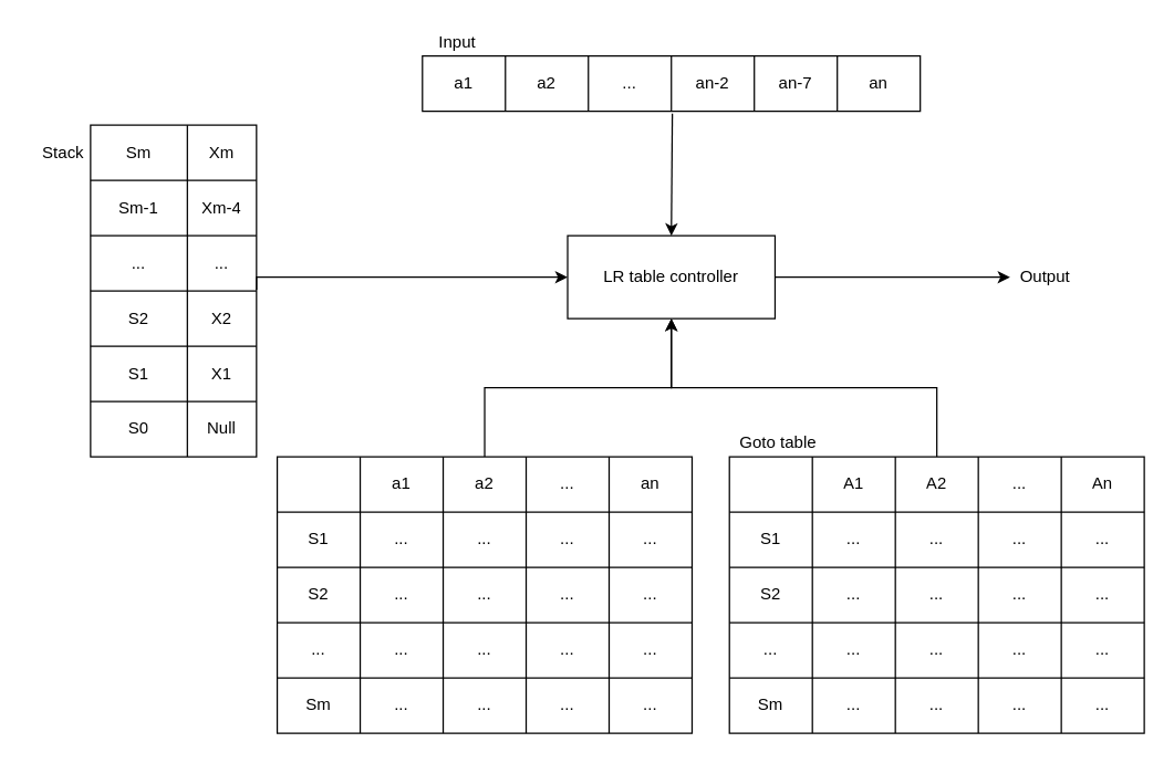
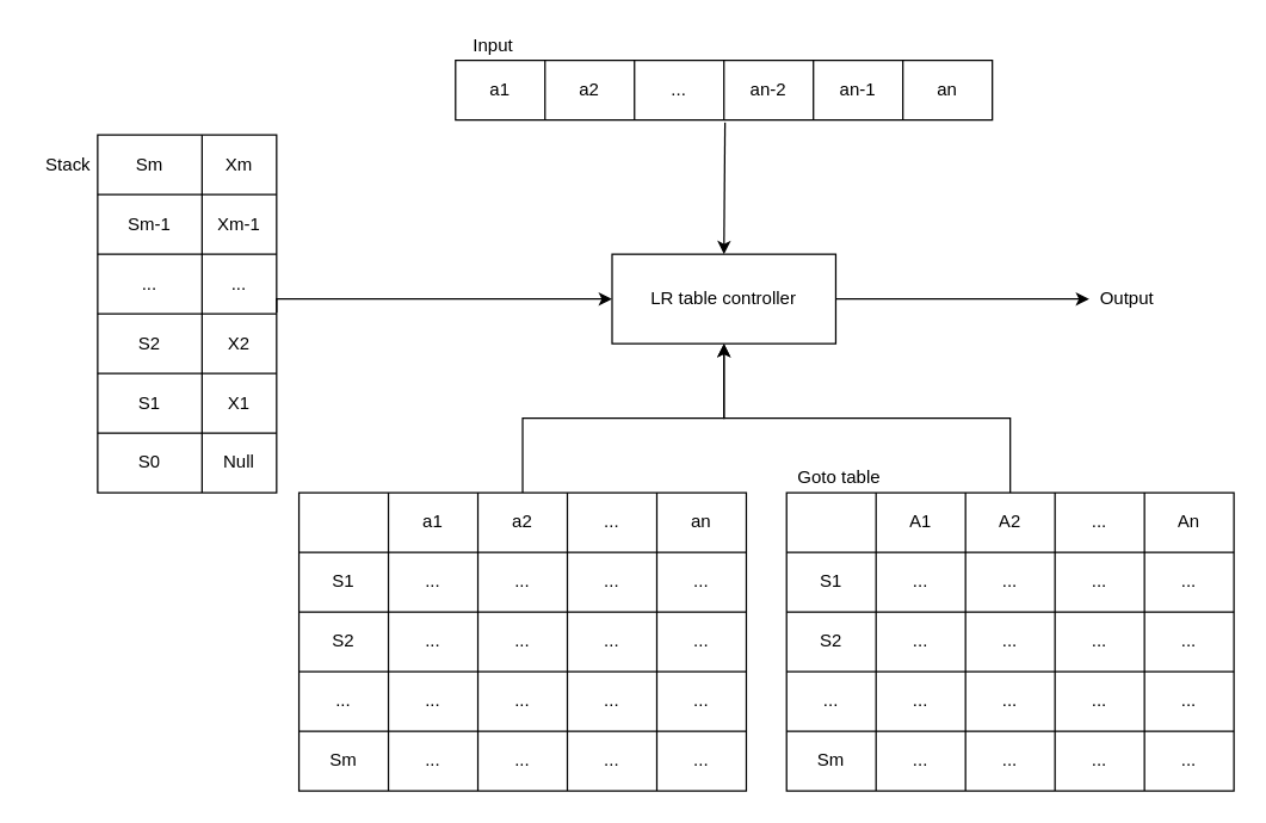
  <mxCell id="0" />
  <mxCell id="1" parent="0" />
  <mxCell id="2" value="LR table controller" style="rounded=0;whiteSpace=wrap;html=1;" vertex="1" parent="1"><mxGeometry x="410" y="170" width="150" height="60" as="geometry" /></mxCell>
  <mxCell id="3" value="Stack" style="text;html=1;align=center;verticalAlign=middle;resizable=0;points=[];autosize=1;" vertex="1" parent="1"><mxGeometry x="20" y="100" width="50" height="20" as="geometry" /></mxCell>
  <mxCell id="4" value="Input" style="text;html=1;align=center;verticalAlign=middle;resizable=0;points=[];autosize=1;" vertex="1" parent="1"><mxGeometry x="310" y="20" width="40" height="20" as="geometry" /></mxCell>
  <mxCell id="5" value="Goto table" style="text;html=1;align=center;verticalAlign=middle;resizable=0;points=[];autosize=1;" vertex="1" parent="1"><mxGeometry x="527" y="310" width="70" height="20" as="geometry" /></mxCell>
  <mxCell id="6" value="" style="endArrow=classic;html=1;" edge="1" parent="1"><mxGeometry width="50" height="50" relative="1" as="geometry"><mxPoint x="560" y="200" as="sourcePoint" /><mxPoint x="730" y="200" as="targetPoint" /></mxGeometry></mxCell>
  <mxCell id="7" value="" style="shape=table;html=1;whiteSpace=wrap;startSize=0;container=1;collapsible=0;childLayout=tableLayout;" vertex="1" parent="1"><mxGeometry x="65" y="90" width="120" height="240" as="geometry" /></mxCell>
  <mxCell id="8" value="" style="shape=partialRectangle;html=1;whiteSpace=wrap;collapsible=0;dropTarget=0;pointerEvents=0;fillColor=none;top=0;left=0;bottom=0;right=0;points=[[0,0.5],[1,0.5]];portConstraint=eastwest;" vertex="1" parent="7"><mxGeometry width="120" height="40" as="geometry" /></mxCell>
  <mxCell id="9" value="Sm" style="shape=partialRectangle;html=1;whiteSpace=wrap;connectable=0;overflow=hidden;fillColor=none;top=0;left=0;bottom=0;right=0;" vertex="1" parent="8"><mxGeometry width="70" height="40" as="geometry" /></mxCell>
  <mxCell id="10" value="Xm" style="shape=partialRectangle;html=1;whiteSpace=wrap;connectable=0;overflow=hidden;fillColor=none;top=0;left=0;bottom=0;right=0;" vertex="1" parent="8"><mxGeometry x="70" width="50" height="40" as="geometry" /></mxCell>
  <mxCell id="11" value="" style="shape=partialRectangle;html=1;whiteSpace=wrap;collapsible=0;dropTarget=0;pointerEvents=0;fillColor=none;top=0;left=0;bottom=0;right=0;points=[[0,0.5],[1,0.5]];portConstraint=eastwest;" vertex="1" parent="7"><mxGeometry y="40" width="120" height="40" as="geometry" /></mxCell>
  <mxCell id="12" value="Sm-1" style="shape=partialRectangle;html=1;whiteSpace=wrap;connectable=0;overflow=hidden;fillColor=none;top=0;left=0;bottom=0;right=0;" vertex="1" parent="11"><mxGeometry width="70" height="40" as="geometry" /></mxCell>
- <mxCell id="13" value="Xm-4" style="shape=partialRectangle;html=1;whiteSpace=wrap;connectable=0;overflow=hidden;fillColor=none;top=0;left=0;bottom=0;right=0;" vertex="1" parent="11"><mxGeometry x="70" width="50" height="40" as="geometry" /></mxCell>
+ <mxCell id="13" value="Xm-1" style="shape=partialRectangle;html=1;whiteSpace=wrap;connectable=0;overflow=hidden;fillColor=none;top=0;left=0;bottom=0;right=0;" vertex="1" parent="11"><mxGeometry x="70" width="50" height="40" as="geometry" /></mxCell>
  <mxCell id="14" value="" style="shape=partialRectangle;html=1;whiteSpace=wrap;collapsible=0;dropTarget=0;pointerEvents=0;fillColor=none;top=0;left=0;bottom=0;right=0;points=[[0,0.5],[1,0.5]];portConstraint=eastwest;" vertex="1" parent="7"><mxGeometry y="80" width="120" height="40" as="geometry" /></mxCell>
  <mxCell id="15" value="..." style="shape=partialRectangle;html=1;whiteSpace=wrap;connectable=0;overflow=hidden;fillColor=none;top=0;left=0;bottom=0;right=0;" vertex="1" parent="14"><mxGeometry width="70" height="40" as="geometry" /></mxCell>
  <mxCell id="16" value="..." style="shape=partialRectangle;html=1;whiteSpace=wrap;connectable=0;overflow=hidden;fillColor=none;top=0;left=0;bottom=0;right=0;" vertex="1" parent="14"><mxGeometry x="70" width="50" height="40" as="geometry" /></mxCell>
  <mxCell id="17" value="" style="shape=partialRectangle;html=1;whiteSpace=wrap;collapsible=0;dropTarget=0;pointerEvents=0;fillColor=none;top=0;left=0;bottom=0;right=0;points=[[0,0.5],[1,0.5]];portConstraint=eastwest;" vertex="1" parent="7"><mxGeometry y="120" width="120" height="40" as="geometry" /></mxCell>
  <mxCell id="18" value="S2" style="shape=partialRectangle;html=1;whiteSpace=wrap;connectable=0;overflow=hidden;fillColor=none;top=0;left=0;bottom=0;right=0;" vertex="1" parent="17"><mxGeometry width="70" height="40" as="geometry" /></mxCell>
  <mxCell id="19" value="X2" style="shape=partialRectangle;html=1;whiteSpace=wrap;connectable=0;overflow=hidden;fillColor=none;top=0;left=0;bottom=0;right=0;" vertex="1" parent="17"><mxGeometry x="70" width="50" height="40" as="geometry" /></mxCell>
  <mxCell id="20" value="" style="shape=partialRectangle;html=1;whiteSpace=wrap;collapsible=0;dropTarget=0;pointerEvents=0;fillColor=none;top=0;left=0;bottom=0;right=0;points=[[0,0.5],[1,0.5]];portConstraint=eastwest;" vertex="1" parent="7"><mxGeometry y="160" width="120" height="40" as="geometry" /></mxCell>
  <mxCell id="21" value="S1" style="shape=partialRectangle;html=1;whiteSpace=wrap;connectable=0;overflow=hidden;fillColor=none;top=0;left=0;bottom=0;right=0;" vertex="1" parent="20"><mxGeometry width="70" height="40" as="geometry" /></mxCell>
  <mxCell id="22" value="X1" style="shape=partialRectangle;html=1;whiteSpace=wrap;connectable=0;overflow=hidden;fillColor=none;top=0;left=0;bottom=0;right=0;" vertex="1" parent="20"><mxGeometry x="70" width="50" height="40" as="geometry" /></mxCell>
  <mxCell id="23" value="" style="shape=partialRectangle;html=1;whiteSpace=wrap;collapsible=0;dropTarget=0;pointerEvents=0;fillColor=none;top=0;left=0;bottom=0;right=0;points=[[0,0.5],[1,0.5]];portConstraint=eastwest;" vertex="1" parent="7"><mxGeometry y="200" width="120" height="40" as="geometry" /></mxCell>
  <mxCell id="24" value="S0" style="shape=partialRectangle;html=1;whiteSpace=wrap;connectable=0;overflow=hidden;fillColor=none;top=0;left=0;bottom=0;right=0;" vertex="1" parent="23"><mxGeometry width="70" height="40" as="geometry" /></mxCell>
  <mxCell id="25" value="Null" style="shape=partialRectangle;html=1;whiteSpace=wrap;connectable=0;overflow=hidden;fillColor=none;top=0;left=0;bottom=0;right=0;" vertex="1" parent="23"><mxGeometry x="70" width="50" height="40" as="geometry" /></mxCell>
  <mxCell id="26" style="edgeStyle=orthogonalEdgeStyle;rounded=0;orthogonalLoop=1;jettySize=auto;html=1;" edge="1" parent="1" source="27"><mxGeometry relative="1" as="geometry"><mxPoint x="485" y="230" as="targetPoint" /><Array as="points"><mxPoint x="350" y="280" /><mxPoint x="485" y="280" /><mxPoint x="485" y="230" /></Array></mxGeometry></mxCell>
  <mxCell id="27" value="" style="shape=table;html=1;whiteSpace=wrap;startSize=0;container=1;collapsible=0;childLayout=tableLayout;" vertex="1" parent="1"><mxGeometry x="200" y="330" width="300" height="200" as="geometry" /></mxCell>
  <mxCell id="28" value="" style="shape=partialRectangle;html=1;whiteSpace=wrap;collapsible=0;dropTarget=0;pointerEvents=0;fillColor=none;top=0;left=0;bottom=0;right=0;points=[[0,0.5],[1,0.5]];portConstraint=eastwest;" vertex="1" parent="27"><mxGeometry width="300" height="40" as="geometry" /></mxCell>
  <mxCell id="29" value="" style="shape=partialRectangle;html=1;whiteSpace=wrap;connectable=0;overflow=hidden;fillColor=none;top=0;left=0;bottom=0;right=0;" vertex="1" parent="28"><mxGeometry width="60" height="40" as="geometry" /></mxCell>
  <mxCell id="30" value="a1" style="shape=partialRectangle;html=1;whiteSpace=wrap;connectable=0;overflow=hidden;fillColor=none;top=0;left=0;bottom=0;right=0;" vertex="1" parent="28"><mxGeometry x="60" width="60" height="40" as="geometry" /></mxCell>
  <mxCell id="31" value="a2" style="shape=partialRectangle;html=1;whiteSpace=wrap;connectable=0;overflow=hidden;fillColor=none;top=0;left=0;bottom=0;right=0;" vertex="1" parent="28"><mxGeometry x="120" width="60" height="40" as="geometry" /></mxCell>
  <mxCell id="32" value="..." style="shape=partialRectangle;html=1;whiteSpace=wrap;connectable=0;overflow=hidden;fillColor=none;top=0;left=0;bottom=0;right=0;" vertex="1" parent="28"><mxGeometry x="180" width="60" height="40" as="geometry" /></mxCell>
  <mxCell id="33" value="an" style="shape=partialRectangle;html=1;whiteSpace=wrap;connectable=0;overflow=hidden;fillColor=none;top=0;left=0;bottom=0;right=0;" vertex="1" parent="28"><mxGeometry x="240" width="60" height="40" as="geometry" /></mxCell>
  <mxCell id="34" value="" style="shape=partialRectangle;html=1;whiteSpace=wrap;collapsible=0;dropTarget=0;pointerEvents=0;fillColor=none;top=0;left=0;bottom=0;right=0;points=[[0,0.5],[1,0.5]];portConstraint=eastwest;" vertex="1" parent="27"><mxGeometry y="40" width="300" height="40" as="geometry" /></mxCell>
  <mxCell id="35" value="S1" style="shape=partialRectangle;html=1;whiteSpace=wrap;connectable=0;overflow=hidden;fillColor=none;top=0;left=0;bottom=0;right=0;" vertex="1" parent="34"><mxGeometry width="60" height="40" as="geometry" /></mxCell>
  <mxCell id="36" value="..." style="shape=partialRectangle;html=1;whiteSpace=wrap;connectable=0;overflow=hidden;fillColor=none;top=0;left=0;bottom=0;right=0;" vertex="1" parent="34"><mxGeometry x="60" width="60" height="40" as="geometry" /></mxCell>
  <mxCell id="37" value="..." style="shape=partialRectangle;html=1;whiteSpace=wrap;connectable=0;overflow=hidden;fillColor=none;top=0;left=0;bottom=0;right=0;" vertex="1" parent="34"><mxGeometry x="120" width="60" height="40" as="geometry" /></mxCell>
  <mxCell id="38" value="..." style="shape=partialRectangle;html=1;whiteSpace=wrap;connectable=0;overflow=hidden;fillColor=none;top=0;left=0;bottom=0;right=0;" vertex="1" parent="34"><mxGeometry x="180" width="60" height="40" as="geometry" /></mxCell>
  <mxCell id="39" value="..." style="shape=partialRectangle;html=1;whiteSpace=wrap;connectable=0;overflow=hidden;fillColor=none;top=0;left=0;bottom=0;right=0;" vertex="1" parent="34"><mxGeometry x="240" width="60" height="40" as="geometry" /></mxCell>
  <mxCell id="40" value="" style="shape=partialRectangle;html=1;whiteSpace=wrap;collapsible=0;dropTarget=0;pointerEvents=0;fillColor=none;top=0;left=0;bottom=0;right=0;points=[[0,0.5],[1,0.5]];portConstraint=eastwest;" vertex="1" parent="27"><mxGeometry y="80" width="300" height="40" as="geometry" /></mxCell>
  <mxCell id="41" value="S2" style="shape=partialRectangle;html=1;whiteSpace=wrap;connectable=0;overflow=hidden;fillColor=none;top=0;left=0;bottom=0;right=0;" vertex="1" parent="40"><mxGeometry width="60" height="40" as="geometry" /></mxCell>
  <mxCell id="42" value="..." style="shape=partialRectangle;html=1;whiteSpace=wrap;connectable=0;overflow=hidden;fillColor=none;top=0;left=0;bottom=0;right=0;" vertex="1" parent="40"><mxGeometry x="60" width="60" height="40" as="geometry" /></mxCell>
  <mxCell id="43" value="..." style="shape=partialRectangle;html=1;whiteSpace=wrap;connectable=0;overflow=hidden;fillColor=none;top=0;left=0;bottom=0;right=0;" vertex="1" parent="40"><mxGeometry x="120" width="60" height="40" as="geometry" /></mxCell>
  <mxCell id="44" value="..." style="shape=partialRectangle;html=1;whiteSpace=wrap;connectable=0;overflow=hidden;fillColor=none;top=0;left=0;bottom=0;right=0;" vertex="1" parent="40"><mxGeometry x="180" width="60" height="40" as="geometry" /></mxCell>
  <mxCell id="45" value="..." style="shape=partialRectangle;html=1;whiteSpace=wrap;connectable=0;overflow=hidden;fillColor=none;top=0;left=0;bottom=0;right=0;" vertex="1" parent="40"><mxGeometry x="240" width="60" height="40" as="geometry" /></mxCell>
  <mxCell id="46" value="" style="shape=partialRectangle;html=1;whiteSpace=wrap;collapsible=0;dropTarget=0;pointerEvents=0;fillColor=none;top=0;left=0;bottom=0;right=0;points=[[0,0.5],[1,0.5]];portConstraint=eastwest;" vertex="1" parent="27"><mxGeometry y="120" width="300" height="40" as="geometry" /></mxCell>
  <mxCell id="47" value="..." style="shape=partialRectangle;html=1;whiteSpace=wrap;connectable=0;overflow=hidden;fillColor=none;top=0;left=0;bottom=0;right=0;" vertex="1" parent="46"><mxGeometry width="60" height="40" as="geometry" /></mxCell>
  <mxCell id="48" value="..." style="shape=partialRectangle;html=1;whiteSpace=wrap;connectable=0;overflow=hidden;fillColor=none;top=0;left=0;bottom=0;right=0;" vertex="1" parent="46"><mxGeometry x="60" width="60" height="40" as="geometry" /></mxCell>
  <mxCell id="49" value="..." style="shape=partialRectangle;html=1;whiteSpace=wrap;connectable=0;overflow=hidden;fillColor=none;top=0;left=0;bottom=0;right=0;" vertex="1" parent="46"><mxGeometry x="120" width="60" height="40" as="geometry" /></mxCell>
  <mxCell id="50" value="..." style="shape=partialRectangle;html=1;whiteSpace=wrap;connectable=0;overflow=hidden;fillColor=none;top=0;left=0;bottom=0;right=0;" vertex="1" parent="46"><mxGeometry x="180" width="60" height="40" as="geometry" /></mxCell>
  <mxCell id="51" value="..." style="shape=partialRectangle;html=1;whiteSpace=wrap;connectable=0;overflow=hidden;fillColor=none;top=0;left=0;bottom=0;right=0;" vertex="1" parent="46"><mxGeometry x="240" width="60" height="40" as="geometry" /></mxCell>
  <mxCell id="52" value="" style="shape=partialRectangle;html=1;whiteSpace=wrap;collapsible=0;dropTarget=0;pointerEvents=0;fillColor=none;top=0;left=0;bottom=0;right=0;points=[[0,0.5],[1,0.5]];portConstraint=eastwest;" vertex="1" parent="27"><mxGeometry y="160" width="300" height="40" as="geometry" /></mxCell>
  <mxCell id="53" value="Sm" style="shape=partialRectangle;html=1;whiteSpace=wrap;connectable=0;overflow=hidden;fillColor=none;top=0;left=0;bottom=0;right=0;" vertex="1" parent="52"><mxGeometry width="60" height="40" as="geometry" /></mxCell>
  <mxCell id="54" value="..." style="shape=partialRectangle;html=1;whiteSpace=wrap;connectable=0;overflow=hidden;fillColor=none;top=0;left=0;bottom=0;right=0;" vertex="1" parent="52"><mxGeometry x="60" width="60" height="40" as="geometry" /></mxCell>
  <mxCell id="55" value="..." style="shape=partialRectangle;html=1;whiteSpace=wrap;connectable=0;overflow=hidden;fillColor=none;top=0;left=0;bottom=0;right=0;" vertex="1" parent="52"><mxGeometry x="120" width="60" height="40" as="geometry" /></mxCell>
  <mxCell id="56" value="..." style="shape=partialRectangle;html=1;whiteSpace=wrap;connectable=0;overflow=hidden;fillColor=none;top=0;left=0;bottom=0;right=0;" vertex="1" parent="52"><mxGeometry x="180" width="60" height="40" as="geometry" /></mxCell>
  <mxCell id="57" value="..." style="shape=partialRectangle;html=1;whiteSpace=wrap;connectable=0;overflow=hidden;fillColor=none;top=0;left=0;bottom=0;right=0;" vertex="1" parent="52"><mxGeometry x="240" width="60" height="40" as="geometry" /></mxCell>
  <mxCell id="58" style="edgeStyle=orthogonalEdgeStyle;rounded=0;orthogonalLoop=1;jettySize=auto;html=1;entryX=0.5;entryY=1;entryDx=0;entryDy=0;" edge="1" parent="1" source="59" target="2"><mxGeometry relative="1" as="geometry" /></mxCell>
  <mxCell id="59" value="" style="shape=table;html=1;whiteSpace=wrap;startSize=0;container=1;collapsible=0;childLayout=tableLayout;" vertex="1" parent="1"><mxGeometry x="527" y="330" width="300" height="200" as="geometry" /></mxCell>
  <mxCell id="60" value="" style="shape=partialRectangle;html=1;whiteSpace=wrap;collapsible=0;dropTarget=0;pointerEvents=0;fillColor=none;top=0;left=0;bottom=0;right=0;points=[[0,0.5],[1,0.5]];portConstraint=eastwest;" vertex="1" parent="59"><mxGeometry width="300" height="40" as="geometry" /></mxCell>
  <mxCell id="61" value="" style="shape=partialRectangle;html=1;whiteSpace=wrap;connectable=0;overflow=hidden;fillColor=none;top=0;left=0;bottom=0;right=0;" vertex="1" parent="60"><mxGeometry width="60" height="40" as="geometry" /></mxCell>
  <mxCell id="62" value="A1" style="shape=partialRectangle;html=1;whiteSpace=wrap;connectable=0;overflow=hidden;fillColor=none;top=0;left=0;bottom=0;right=0;" vertex="1" parent="60"><mxGeometry x="60" width="60" height="40" as="geometry" /></mxCell>
  <mxCell id="63" value="A2" style="shape=partialRectangle;html=1;whiteSpace=wrap;connectable=0;overflow=hidden;fillColor=none;top=0;left=0;bottom=0;right=0;" vertex="1" parent="60"><mxGeometry x="120" width="60" height="40" as="geometry" /></mxCell>
  <mxCell id="64" value="..." style="shape=partialRectangle;html=1;whiteSpace=wrap;connectable=0;overflow=hidden;fillColor=none;top=0;left=0;bottom=0;right=0;" vertex="1" parent="60"><mxGeometry x="180" width="60" height="40" as="geometry" /></mxCell>
  <mxCell id="65" value="An" style="shape=partialRectangle;html=1;whiteSpace=wrap;connectable=0;overflow=hidden;fillColor=none;top=0;left=0;bottom=0;right=0;" vertex="1" parent="60"><mxGeometry x="240" width="60" height="40" as="geometry" /></mxCell>
  <mxCell id="66" value="" style="shape=partialRectangle;html=1;whiteSpace=wrap;collapsible=0;dropTarget=0;pointerEvents=0;fillColor=none;top=0;left=0;bottom=0;right=0;points=[[0,0.5],[1,0.5]];portConstraint=eastwest;" vertex="1" parent="59"><mxGeometry y="40" width="300" height="40" as="geometry" /></mxCell>
  <mxCell id="67" value="S1" style="shape=partialRectangle;html=1;whiteSpace=wrap;connectable=0;overflow=hidden;fillColor=none;top=0;left=0;bottom=0;right=0;" vertex="1" parent="66"><mxGeometry width="60" height="40" as="geometry" /></mxCell>
  <mxCell id="68" value="..." style="shape=partialRectangle;html=1;whiteSpace=wrap;connectable=0;overflow=hidden;fillColor=none;top=0;left=0;bottom=0;right=0;" vertex="1" parent="66"><mxGeometry x="60" width="60" height="40" as="geometry" /></mxCell>
  <mxCell id="69" value="..." style="shape=partialRectangle;html=1;whiteSpace=wrap;connectable=0;overflow=hidden;fillColor=none;top=0;left=0;bottom=0;right=0;" vertex="1" parent="66"><mxGeometry x="120" width="60" height="40" as="geometry" /></mxCell>
  <mxCell id="70" value="..." style="shape=partialRectangle;html=1;whiteSpace=wrap;connectable=0;overflow=hidden;fillColor=none;top=0;left=0;bottom=0;right=0;" vertex="1" parent="66"><mxGeometry x="180" width="60" height="40" as="geometry" /></mxCell>
  <mxCell id="71" value="..." style="shape=partialRectangle;html=1;whiteSpace=wrap;connectable=0;overflow=hidden;fillColor=none;top=0;left=0;bottom=0;right=0;" vertex="1" parent="66"><mxGeometry x="240" width="60" height="40" as="geometry" /></mxCell>
  <mxCell id="72" value="" style="shape=partialRectangle;html=1;whiteSpace=wrap;collapsible=0;dropTarget=0;pointerEvents=0;fillColor=none;top=0;left=0;bottom=0;right=0;points=[[0,0.5],[1,0.5]];portConstraint=eastwest;" vertex="1" parent="59"><mxGeometry y="80" width="300" height="40" as="geometry" /></mxCell>
  <mxCell id="73" value="S2" style="shape=partialRectangle;html=1;whiteSpace=wrap;connectable=0;overflow=hidden;fillColor=none;top=0;left=0;bottom=0;right=0;" vertex="1" parent="72"><mxGeometry width="60" height="40" as="geometry" /></mxCell>
  <mxCell id="74" value="..." style="shape=partialRectangle;html=1;whiteSpace=wrap;connectable=0;overflow=hidden;fillColor=none;top=0;left=0;bottom=0;right=0;" vertex="1" parent="72"><mxGeometry x="60" width="60" height="40" as="geometry" /></mxCell>
  <mxCell id="75" value="..." style="shape=partialRectangle;html=1;whiteSpace=wrap;connectable=0;overflow=hidden;fillColor=none;top=0;left=0;bottom=0;right=0;" vertex="1" parent="72"><mxGeometry x="120" width="60" height="40" as="geometry" /></mxCell>
  <mxCell id="76" value="..." style="shape=partialRectangle;html=1;whiteSpace=wrap;connectable=0;overflow=hidden;fillColor=none;top=0;left=0;bottom=0;right=0;" vertex="1" parent="72"><mxGeometry x="180" width="60" height="40" as="geometry" /></mxCell>
  <mxCell id="77" value="..." style="shape=partialRectangle;html=1;whiteSpace=wrap;connectable=0;overflow=hidden;fillColor=none;top=0;left=0;bottom=0;right=0;" vertex="1" parent="72"><mxGeometry x="240" width="60" height="40" as="geometry" /></mxCell>
  <mxCell id="78" value="" style="shape=partialRectangle;html=1;whiteSpace=wrap;collapsible=0;dropTarget=0;pointerEvents=0;fillColor=none;top=0;left=0;bottom=0;right=0;points=[[0,0.5],[1,0.5]];portConstraint=eastwest;" vertex="1" parent="59"><mxGeometry y="120" width="300" height="40" as="geometry" /></mxCell>
  <mxCell id="79" value="..." style="shape=partialRectangle;html=1;whiteSpace=wrap;connectable=0;overflow=hidden;fillColor=none;top=0;left=0;bottom=0;right=0;" vertex="1" parent="78"><mxGeometry width="60" height="40" as="geometry" /></mxCell>
  <mxCell id="80" value="..." style="shape=partialRectangle;html=1;whiteSpace=wrap;connectable=0;overflow=hidden;fillColor=none;top=0;left=0;bottom=0;right=0;" vertex="1" parent="78"><mxGeometry x="60" width="60" height="40" as="geometry" /></mxCell>
  <mxCell id="81" value="..." style="shape=partialRectangle;html=1;whiteSpace=wrap;connectable=0;overflow=hidden;fillColor=none;top=0;left=0;bottom=0;right=0;" vertex="1" parent="78"><mxGeometry x="120" width="60" height="40" as="geometry" /></mxCell>
  <mxCell id="82" value="..." style="shape=partialRectangle;html=1;whiteSpace=wrap;connectable=0;overflow=hidden;fillColor=none;top=0;left=0;bottom=0;right=0;" vertex="1" parent="78"><mxGeometry x="180" width="60" height="40" as="geometry" /></mxCell>
  <mxCell id="83" value="..." style="shape=partialRectangle;html=1;whiteSpace=wrap;connectable=0;overflow=hidden;fillColor=none;top=0;left=0;bottom=0;right=0;" vertex="1" parent="78"><mxGeometry x="240" width="60" height="40" as="geometry" /></mxCell>
  <mxCell id="84" value="" style="shape=partialRectangle;html=1;whiteSpace=wrap;collapsible=0;dropTarget=0;pointerEvents=0;fillColor=none;top=0;left=0;bottom=0;right=0;points=[[0,0.5],[1,0.5]];portConstraint=eastwest;" vertex="1" parent="59"><mxGeometry y="160" width="300" height="40" as="geometry" /></mxCell>
  <mxCell id="85" value="Sm" style="shape=partialRectangle;html=1;whiteSpace=wrap;connectable=0;overflow=hidden;fillColor=none;top=0;left=0;bottom=0;right=0;" vertex="1" parent="84"><mxGeometry width="60" height="40" as="geometry" /></mxCell>
  <mxCell id="86" value="..." style="shape=partialRectangle;html=1;whiteSpace=wrap;connectable=0;overflow=hidden;fillColor=none;top=0;left=0;bottom=0;right=0;" vertex="1" parent="84"><mxGeometry x="60" width="60" height="40" as="geometry" /></mxCell>
  <mxCell id="87" value="..." style="shape=partialRectangle;html=1;whiteSpace=wrap;connectable=0;overflow=hidden;fillColor=none;top=0;left=0;bottom=0;right=0;" vertex="1" parent="84"><mxGeometry x="120" width="60" height="40" as="geometry" /></mxCell>
  <mxCell id="88" value="..." style="shape=partialRectangle;html=1;whiteSpace=wrap;connectable=0;overflow=hidden;fillColor=none;top=0;left=0;bottom=0;right=0;" vertex="1" parent="84"><mxGeometry x="180" width="60" height="40" as="geometry" /></mxCell>
  <mxCell id="89" value="..." style="shape=partialRectangle;html=1;whiteSpace=wrap;connectable=0;overflow=hidden;fillColor=none;top=0;left=0;bottom=0;right=0;" vertex="1" parent="84"><mxGeometry x="240" width="60" height="40" as="geometry" /></mxCell>
  <mxCell id="90" value="Output" style="text;html=1;align=center;verticalAlign=middle;resizable=0;points=[];autosize=1;" vertex="1" parent="1"><mxGeometry x="730" y="190" width="50" height="20" as="geometry" /></mxCell>
  <mxCell id="91" style="edgeStyle=orthogonalEdgeStyle;rounded=0;orthogonalLoop=1;jettySize=auto;html=1;entryX=0;entryY=0.5;entryDx=0;entryDy=0;exitX=1;exitY=-0.021;exitDx=0;exitDy=0;exitPerimeter=0;" edge="1" parent="1" source="17" target="2"><mxGeometry relative="1" as="geometry"><Array as="points"><mxPoint x="185" y="200" /></Array></mxGeometry></mxCell>
  <mxCell id="92" value="" style="endArrow=classic;html=1;exitX=0.502;exitY=1.042;exitDx=0;exitDy=0;exitPerimeter=0;entryX=0.5;entryY=0;entryDx=0;entryDy=0;" edge="1" parent="1" source="94" target="2"><mxGeometry width="50" height="50" relative="1" as="geometry"><mxPoint x="420" y="120" as="sourcePoint" /><mxPoint x="380" y="100" as="targetPoint" /></mxGeometry></mxCell>
  <mxCell id="93" value="" style="shape=table;html=1;whiteSpace=wrap;startSize=0;container=1;collapsible=0;childLayout=tableLayout;" vertex="1" parent="1"><mxGeometry x="305" y="40" width="360" height="40" as="geometry" /></mxCell>
  <mxCell id="94" value="" style="shape=partialRectangle;html=1;whiteSpace=wrap;collapsible=0;dropTarget=0;pointerEvents=0;fillColor=none;top=0;left=0;bottom=0;right=0;points=[[0,0.5],[1,0.5]];portConstraint=eastwest;" vertex="1" parent="93"><mxGeometry width="360" height="40" as="geometry" /></mxCell>
  <mxCell id="95" value="a1" style="shape=partialRectangle;html=1;whiteSpace=wrap;connectable=0;overflow=hidden;fillColor=none;top=0;left=0;bottom=0;right=0;" vertex="1" parent="94"><mxGeometry width="60" height="40" as="geometry" /></mxCell>
  <mxCell id="96" value="a2" style="shape=partialRectangle;html=1;whiteSpace=wrap;connectable=0;overflow=hidden;fillColor=none;top=0;left=0;bottom=0;right=0;" vertex="1" parent="94"><mxGeometry x="60" width="60" height="40" as="geometry" /></mxCell>
  <mxCell id="97" value="..." style="shape=partialRectangle;html=1;whiteSpace=wrap;connectable=0;overflow=hidden;fillColor=none;top=0;left=0;bottom=0;right=0;" vertex="1" parent="94"><mxGeometry x="120" width="60" height="40" as="geometry" /></mxCell>
  <mxCell id="98" value="an-2" style="shape=partialRectangle;html=1;whiteSpace=wrap;connectable=0;overflow=hidden;fillColor=none;top=0;left=0;bottom=0;right=0;" vertex="1" parent="94"><mxGeometry x="180" width="60" height="40" as="geometry" /></mxCell>
- <mxCell id="99" value="an-7" style="shape=partialRectangle;html=1;whiteSpace=wrap;connectable=0;overflow=hidden;fillColor=none;top=0;left=0;bottom=0;right=0;" vertex="1" parent="94"><mxGeometry x="240" width="60" height="40" as="geometry" /></mxCell>
+ <mxCell id="99" value="an-1" style="shape=partialRectangle;html=1;whiteSpace=wrap;connectable=0;overflow=hidden;fillColor=none;top=0;left=0;bottom=0;right=0;" vertex="1" parent="94"><mxGeometry x="240" width="60" height="40" as="geometry" /></mxCell>
  <mxCell id="100" value="an" style="shape=partialRectangle;html=1;whiteSpace=wrap;connectable=0;overflow=hidden;fillColor=none;top=0;left=0;bottom=0;right=0;" vertex="1" parent="94"><mxGeometry x="300" width="60" height="40" as="geometry" /></mxCell>
